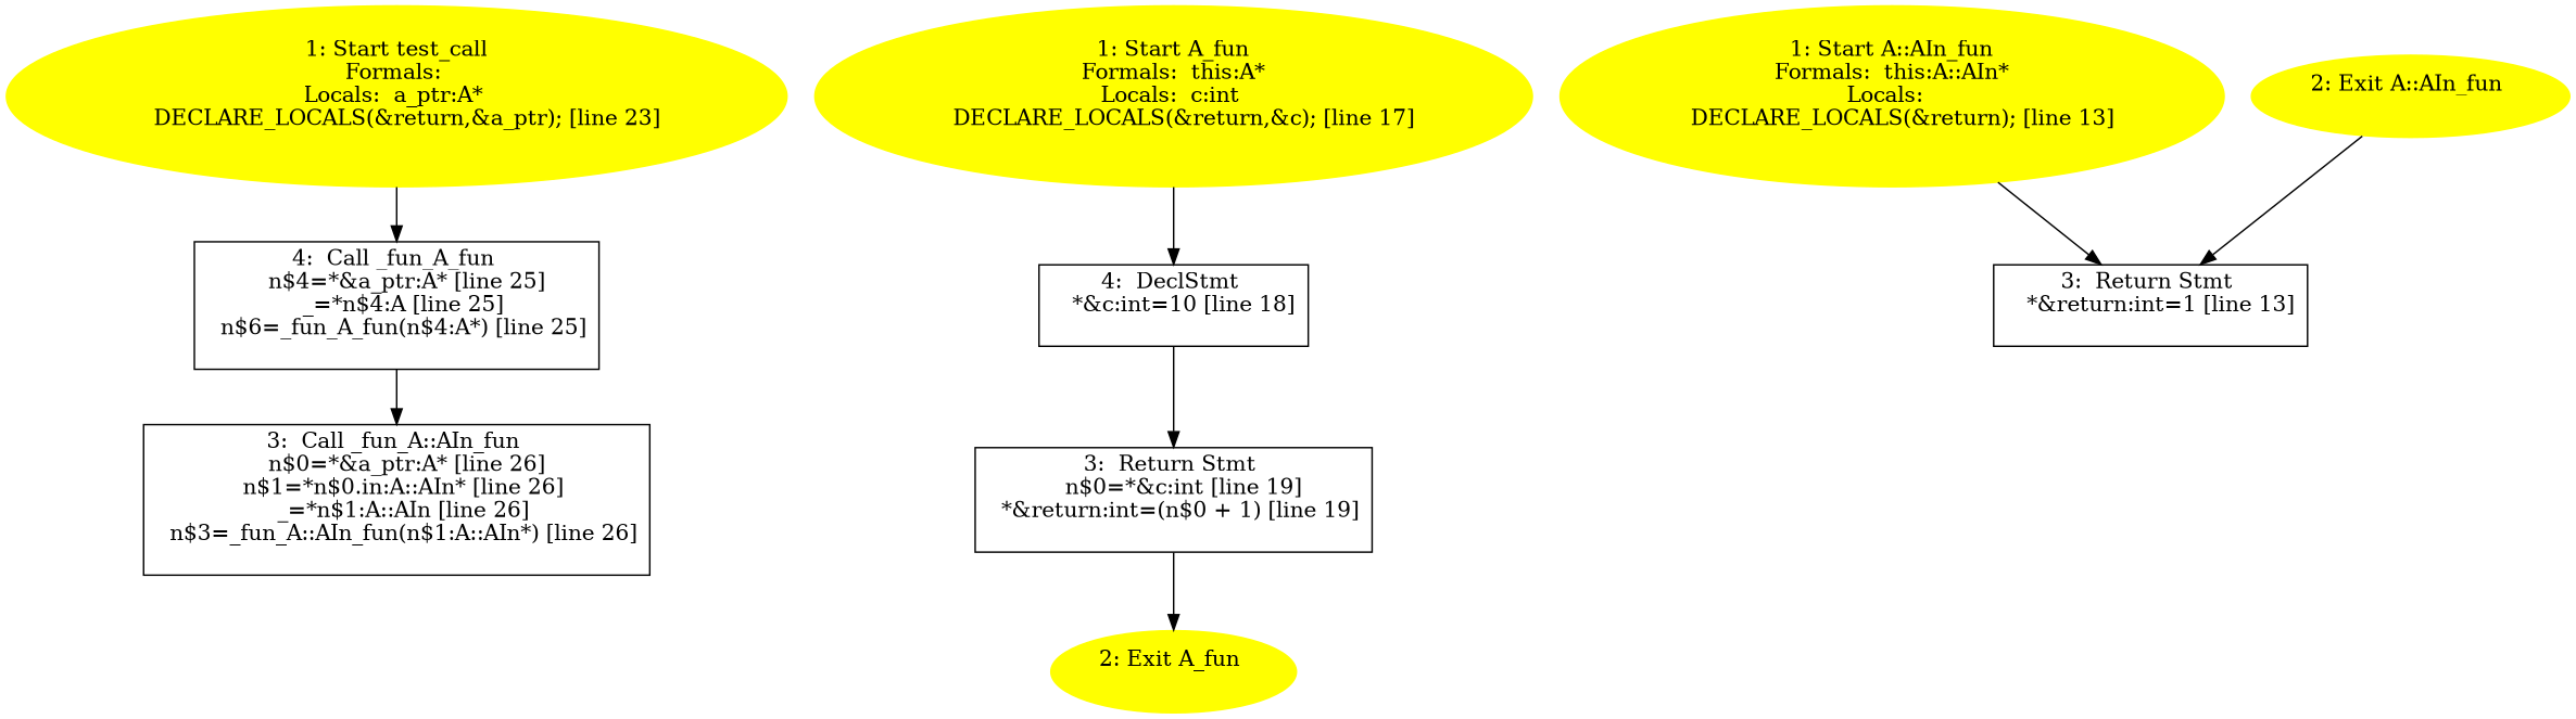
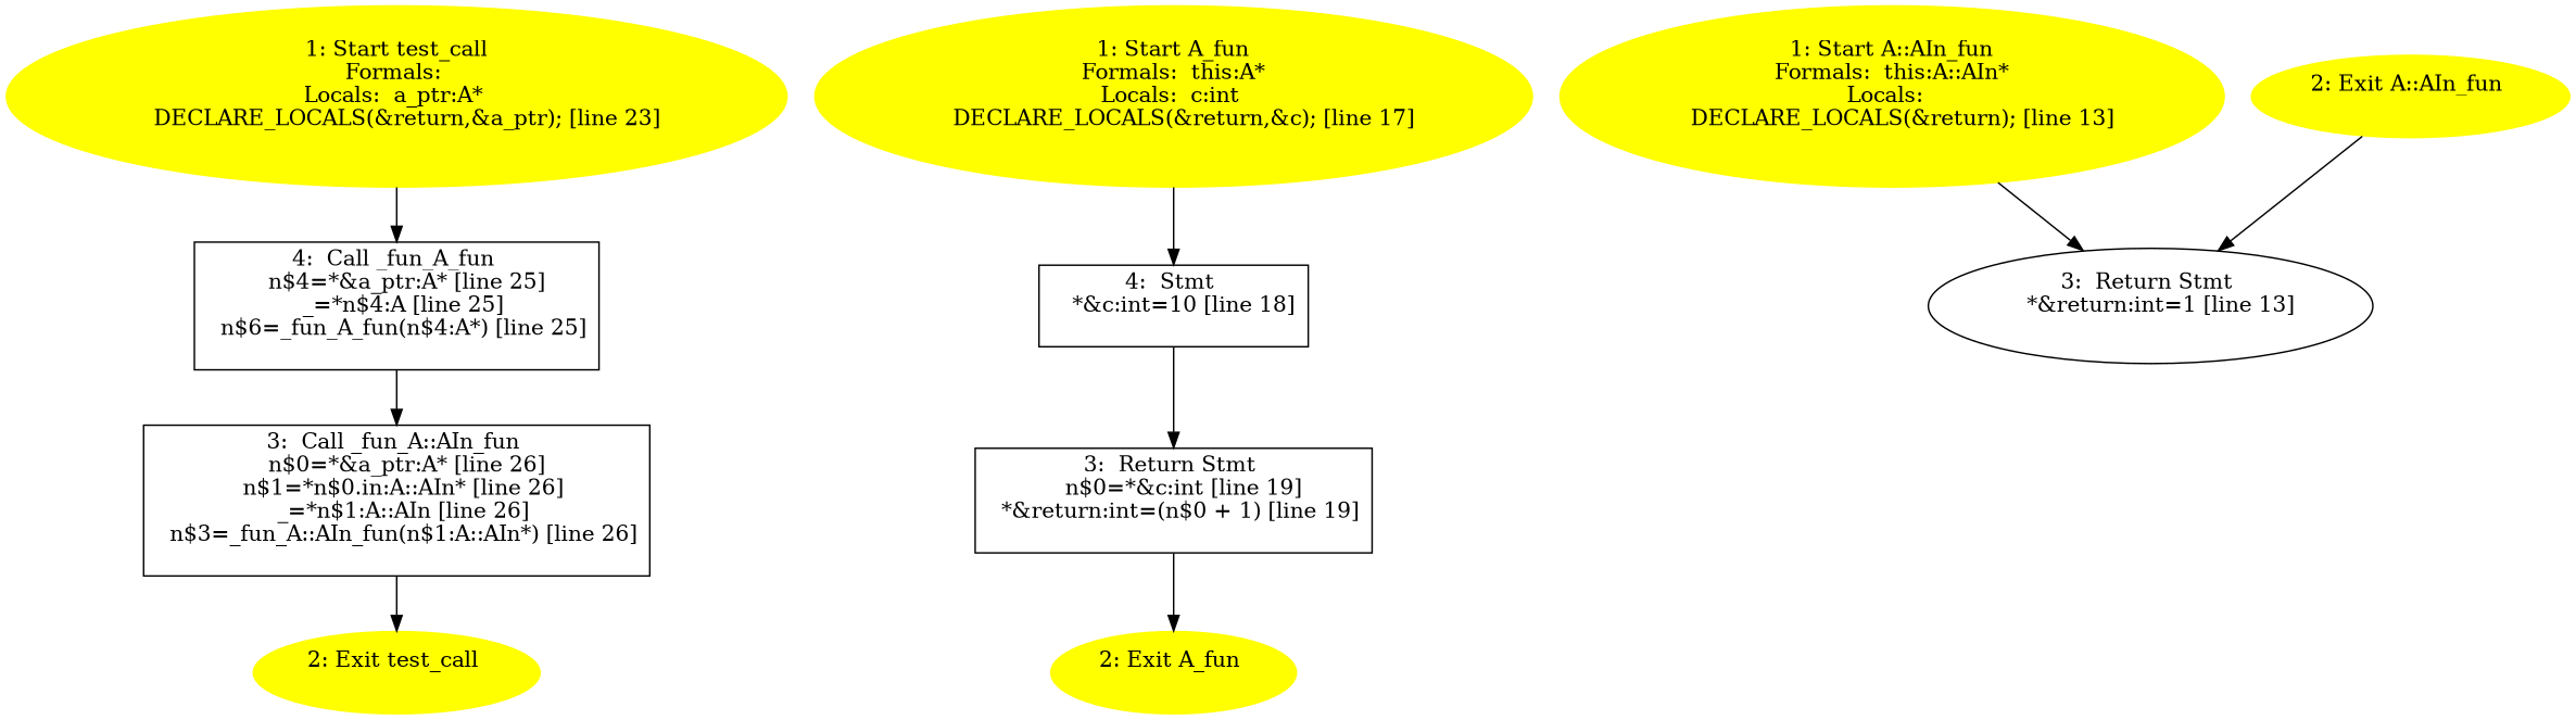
  digraph {
    node [color=yellow style=filled]
    n1 [label="1: Start test_call\nFormals: \nLocals:  a_ptr:A* \n   DECLARE_LOCALS(&return,&a_ptr); [line 23]\n "]
    n2 [label="4:  Call _fun_A_fun \n   n$4=*&a_ptr:A* [line 25]\n  _=*n$4:A [line 25]\n  n$6=_fun_A_fun(n$4:A*) [line 25]\n " shape=box color="" style=""]
    n3 [label="3:  Call _fun_A::AIn_fun \n   n$0=*&a_ptr:A* [line 26]\n  n$1=*n$0.in:A::AIn* [line 26]\n  _=*n$1:A::AIn [line 26]\n  n$3=_fun_A::AIn_fun(n$1:A::AIn*) [line 26]\n " shape=box color="" style=""]
+   n4 [label="2: Exit test_call \n  "]
    n5 [label="1: Start A_fun\nFormals:  this:A*\nLocals:  c:int \n   DECLARE_LOCALS(&return,&c); [line 17]\n "]
-   n6 [label="4:  DeclStmt \n   *&c:int=10 [line 18]\n " shape=box color="" style=""]
+   n6 [label="4:  Stmt \n   *&c:int=10 [line 18]\n " shape=box color="" style=""]
    n7 [label="3:  Return Stmt \n   n$0=*&c:int [line 19]\n  *&return:int=(n$0 + 1) [line 19]\n " shape=box color="" style=""]
    n8 [label="2: Exit A_fun \n  "]
    n9 [label="1: Start A::AIn_fun\nFormals:  this:A::AIn*\nLocals:  \n   DECLARE_LOCALS(&return); [line 13]\n "]
-   n10 [label="3:  Return Stmt \n   *&return:int=1 [line 13]\n " shape=box color="" style=""]
+   n10 [label="3:  Return Stmt \n   *&return:int=1 [line 13]\n " shape=ellipse color="" style=""]
    n11 [label="2: Exit A::AIn_fun \n  "]
    n1 -> n2
    n2 -> n3
+   n3 -> n4
    n5 -> n6
    n6 -> n7
    n7 -> n8
    n9 -> n10
    n11 -> n10
  }
